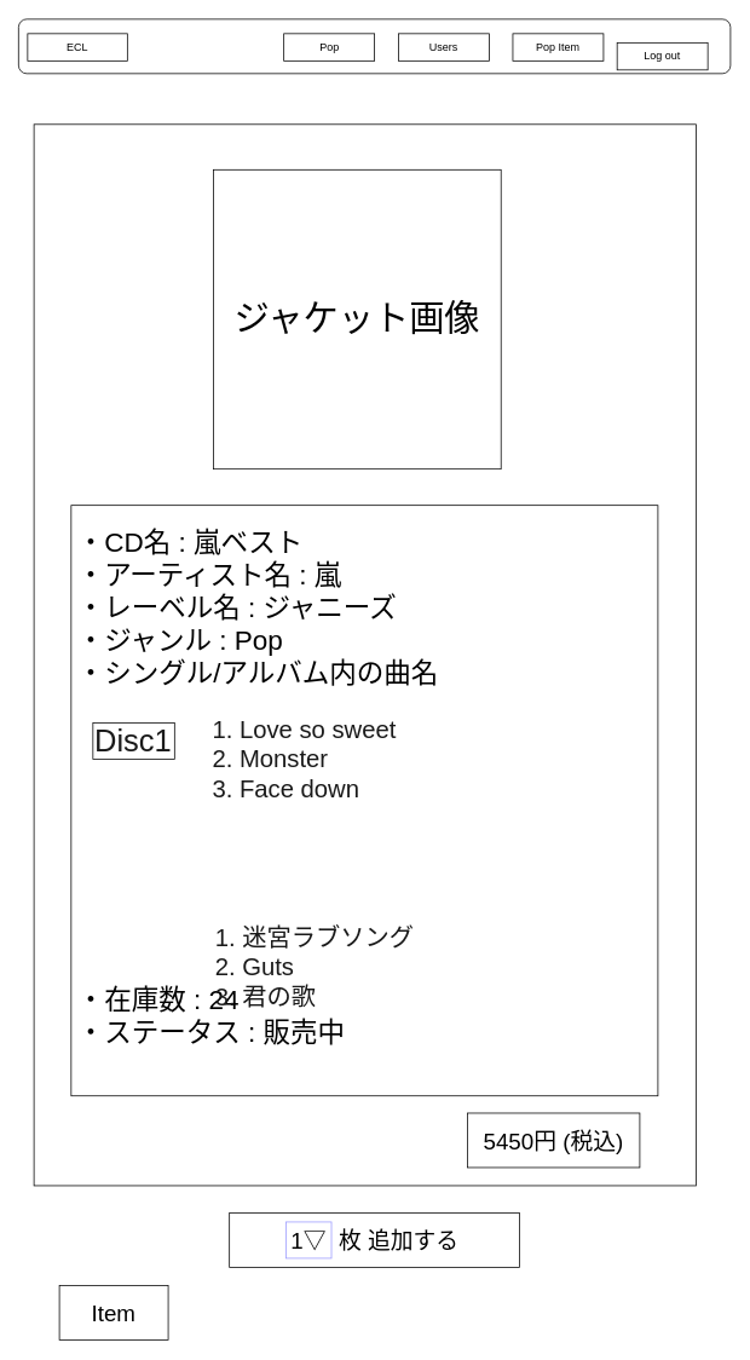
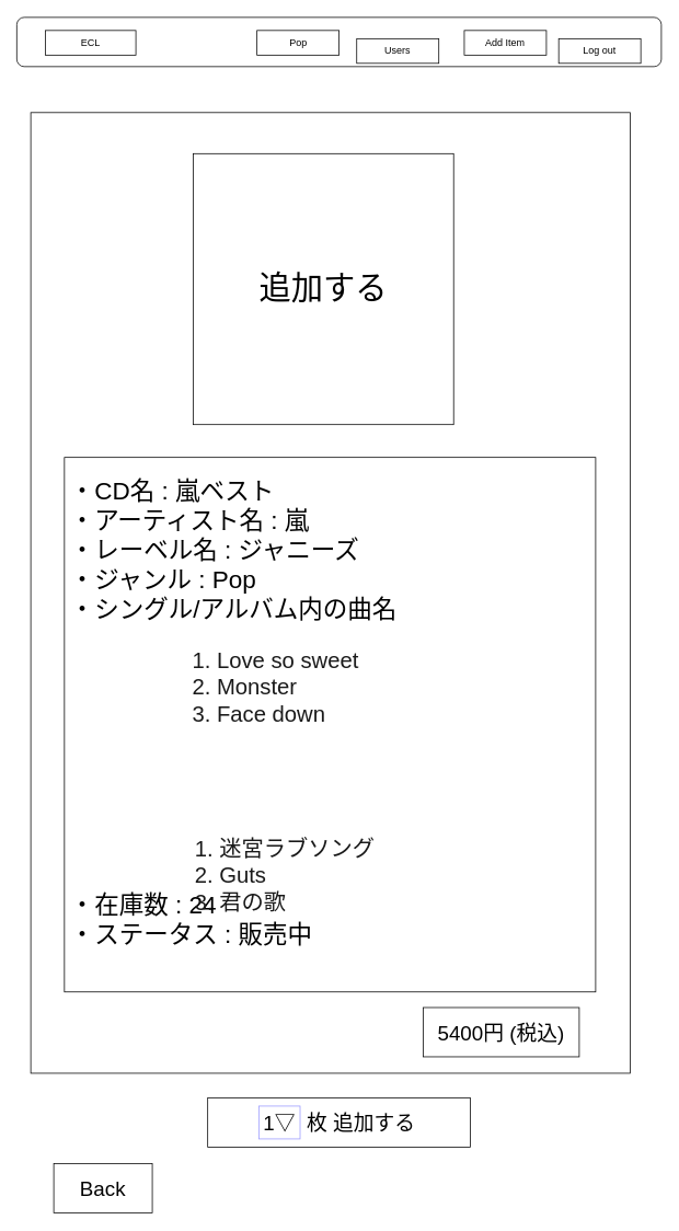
  <mxCell id="0" />
  <mxCell id="1" parent="0" />
  <mxCell id="2" value="" style="rounded=0;whiteSpace=wrap;html=1;" parent="1" vertex="1"><mxGeometry x="37" y="136" width="730" height="1170" as="geometry" /></mxCell>
- <mxCell id="3" value="&lt;font style=&quot;font-size: 39px&quot;&gt;ジャケット画像&lt;/font&gt;" style="rounded=0;whiteSpace=wrap;html=1;" parent="1" vertex="1"><mxGeometry x="235" y="186" width="317" height="330" as="geometry" /></mxCell>
+ <mxCell id="3" value="&lt;font style=&quot;font-size: 39px&quot;&gt;追加する&lt;/font&gt;" style="rounded=0;whiteSpace=wrap;html=1;" parent="1" vertex="1"><mxGeometry x="235" y="186" width="317" height="330" as="geometry" /></mxCell>
  <mxCell id="4" value="&lt;span style=&quot;font-size: 25px&quot;&gt;1▽&amp;nbsp; 枚 追加する&lt;/span&gt;" style="rounded=0;whiteSpace=wrap;html=1;" parent="1" vertex="1"><mxGeometry x="252.5" y="1336" width="320" height="60" as="geometry" /></mxCell>
  <mxCell id="5" value="" style="rounded=1;whiteSpace=wrap;html=1;" parent="1" vertex="1"><mxGeometry x="20" y="20" width="785" height="60" as="geometry" /></mxCell>
- <mxCell id="6" value="ECL" style="rounded=0;whiteSpace=wrap;html=1;" parent="1" vertex="1"><mxGeometry x="30" y="36" width="110" height="30" as="geometry" /></mxCell>
+ <mxCell id="6" value="ECL" style="rounded=0;whiteSpace=wrap;html=1;" parent="1" vertex="1"><mxGeometry x="55" y="36" width="110" height="30" as="geometry" /></mxCell>
  <mxCell id="7" value="Pop" style="rounded=0;whiteSpace=wrap;html=1;" parent="1" vertex="1"><mxGeometry x="312.5" y="36" width="100" height="30" as="geometry" /></mxCell>
- <mxCell id="8" value="Pop Item" style="rounded=0;whiteSpace=wrap;html=1;" parent="1" vertex="1"><mxGeometry x="565" y="36" width="100" height="30" as="geometry" /></mxCell>
+ <mxCell id="8" value="Add Item" style="rounded=0;whiteSpace=wrap;html=1;" parent="1" vertex="1"><mxGeometry x="565" y="36" width="100" height="30" as="geometry" /></mxCell>
  <mxCell id="9" value="Log out" style="rounded=0;whiteSpace=wrap;html=1;" parent="1" vertex="1"><mxGeometry x="680" y="46" width="100" height="30" as="geometry" /></mxCell>
- <mxCell id="10" value="Users" style="rounded=0;whiteSpace=wrap;html=1;" parent="1" vertex="1"><mxGeometry x="439" y="36" width="100" height="30" as="geometry" /></mxCell>
- <mxCell id="11" value="&lt;font style=&quot;font-size: 25px&quot;&gt;Item&lt;/font&gt;" style="rounded=0;whiteSpace=wrap;html=1;" parent="1" vertex="1"><mxGeometry x="65" y="1416" width="120" height="60" as="geometry" /></mxCell>
+ <mxCell id="10" value="Users" style="rounded=0;whiteSpace=wrap;html=1;" parent="1" vertex="1"><mxGeometry x="434" y="46" width="100" height="30" as="geometry" /></mxCell>
+ <mxCell id="11" value="&lt;font style=&quot;font-size: 25px&quot;&gt;Back&lt;/font&gt;" style="rounded=0;whiteSpace=wrap;html=1;" parent="1" vertex="1"><mxGeometry x="65" y="1416" width="120" height="60" as="geometry" /></mxCell>
  <mxCell id="12" value="&lt;p style=&quot;line-height: 160%&quot;&gt;&lt;/p&gt;&lt;div style=&quot;text-align: left ; font-size: 30px&quot;&gt;&lt;span&gt;&lt;font style=&quot;font-size: 30px&quot;&gt;・CD名 : 嵐ベスト&amp;nbsp;&lt;/font&gt;&lt;/span&gt;&lt;/div&gt;&lt;div style=&quot;text-align: left ; font-size: 30px&quot;&gt;&lt;span&gt;&lt;font style=&quot;font-size: 30px&quot;&gt;・アーティスト名 : 嵐&lt;/font&gt;&lt;/span&gt;&lt;/div&gt;&lt;div style=&quot;text-align: left ; font-size: 30px&quot;&gt;&lt;span&gt;&lt;font style=&quot;font-size: 30px&quot;&gt;・レーベル名 : ジャニーズ&lt;/font&gt;&lt;/span&gt;&lt;/div&gt;&lt;div style=&quot;text-align: left ; font-size: 30px&quot;&gt;&lt;span&gt;&lt;font style=&quot;font-size: 30px&quot;&gt;・ジャンル : Pop&lt;/font&gt;&lt;/span&gt;&lt;/div&gt;&lt;div style=&quot;text-align: left ; font-size: 30px&quot;&gt;&lt;span&gt;&lt;font style=&quot;font-size: 30px&quot;&gt;・シングル/アルバム内の曲名&lt;/font&gt;&lt;/span&gt;&lt;/div&gt;&lt;div style=&quot;text-align: left ; font-size: 30px&quot;&gt;&lt;span&gt;&lt;font style=&quot;font-size: 30px&quot;&gt;　&lt;/font&gt;&lt;/span&gt;&lt;/div&gt;&lt;div style=&quot;text-align: left ; font-size: 30px&quot;&gt;&lt;br&gt;&lt;/div&gt;&lt;div style=&quot;text-align: left ; font-size: 30px&quot;&gt;&lt;span&gt;&lt;font style=&quot;font-size: 30px&quot;&gt;&lt;br&gt;&lt;/font&gt;&lt;/span&gt;&lt;/div&gt;&lt;div style=&quot;text-align: left ; font-size: 30px&quot;&gt;&lt;span&gt;&lt;font style=&quot;font-size: 30px&quot;&gt;&lt;br&gt;&lt;/font&gt;&lt;/span&gt;&lt;/div&gt;&lt;div style=&quot;text-align: left ; font-size: 30px&quot;&gt;&lt;span&gt;&lt;font style=&quot;font-size: 30px&quot;&gt;&lt;br&gt;&lt;/font&gt;&lt;/span&gt;&lt;/div&gt;&lt;div style=&quot;text-align: left ; font-size: 30px&quot;&gt;&lt;span&gt;&lt;font style=&quot;font-size: 30px&quot;&gt;&amp;nbsp; &amp;nbsp;&amp;nbsp;&lt;/font&gt;&lt;/span&gt;&lt;/div&gt;&lt;div style=&quot;text-align: left ; font-size: 30px&quot;&gt;&lt;span&gt;&lt;font style=&quot;font-size: 30px&quot;&gt;&lt;br&gt;&lt;/font&gt;&lt;/span&gt;&lt;/div&gt;&lt;div style=&quot;text-align: left ; font-size: 30px&quot;&gt;&lt;span&gt;&lt;font style=&quot;font-size: 30px&quot;&gt;&lt;br&gt;&lt;/font&gt;&lt;/span&gt;&lt;/div&gt;&lt;div style=&quot;text-align: left ; font-size: 30px&quot;&gt;&lt;br&gt;&lt;/div&gt;&lt;div style=&quot;text-align: left ; font-size: 30px&quot;&gt;&lt;span&gt;&lt;font style=&quot;font-size: 30px&quot;&gt;・在庫数 : 24&lt;/font&gt;&lt;/span&gt;&lt;/div&gt;&lt;div style=&quot;text-align: left ; font-size: 30px&quot;&gt;&lt;span&gt;&lt;font style=&quot;font-size: 30px&quot;&gt;・ステータス : 販売中&lt;/font&gt;&lt;/span&gt;&lt;/div&gt;&lt;p&gt;&lt;/p&gt;" style="rounded=0;whiteSpace=wrap;html=1;align=left;verticalAlign=top;spacing=7;" parent="1" vertex="1"><mxGeometry x="78" y="556" width="647" height="651" as="geometry" /></mxCell>
- <mxCell id="13" value="&lt;span style=&quot;font-size: 25px&quot;&gt;5450円 (税込)&lt;/span&gt;" style="rounded=0;whiteSpace=wrap;html=1;" parent="1" vertex="1"><mxGeometry x="515" y="1226" width="190" height="60" as="geometry" /></mxCell>
- <mxCell id="14" value="Disc1" style="rounded=0;whiteSpace=wrap;html=1;fillColor=none;fontSize=34;fontColor=#1A1A1A;align=left;" parent="1" vertex="1"><mxGeometry x="102" y="796" width="90" height="40" as="geometry" /></mxCell>
+ <mxCell id="13" value="&lt;span style=&quot;font-size: 25px&quot;&gt;5400円 (税込)&lt;/span&gt;" style="rounded=0;whiteSpace=wrap;html=1;" parent="1" vertex="1"><mxGeometry x="515" y="1226" width="190" height="60" as="geometry" /></mxCell>
  <mxCell id="15" value="1. Love so sweet&lt;br style=&quot;font-size: 27px;&quot;&gt;2. Monster&lt;br style=&quot;font-size: 27px;&quot;&gt;3. Face down&lt;br style=&quot;font-size: 27px;&quot;&gt;" style="rounded=1;whiteSpace=wrap;html=1;fillColor=none;fontSize=27;fontColor=#1A1A1A;align=left;strokeColor=none;" parent="1" vertex="1"><mxGeometry x="232" y="806" width="393" height="60" as="geometry" /></mxCell>
  <mxCell id="16" value="1. 迷宮ラブソング&lt;br style=&quot;font-size: 27px&quot;&gt;2. Guts&lt;br style=&quot;font-size: 27px&quot;&gt;3. 君の歌&lt;br style=&quot;font-size: 27px&quot;&gt;" style="rounded=1;whiteSpace=wrap;html=1;fillColor=none;fontSize=27;fontColor=#1A1A1A;align=left;strokeColor=none;" parent="1" vertex="1"><mxGeometry x="235" y="1036" width="393" height="60" as="geometry" /></mxCell>
  <mxCell id="17" value="" style="rounded=0;whiteSpace=wrap;html=1;fillColor=none;fontSize=27;fontColor=#1A1A1A;align=left;strokeColor=#9999FF;" parent="1" vertex="1"><mxGeometry x="315" y="1346" width="50" height="40" as="geometry" /></mxCell>
